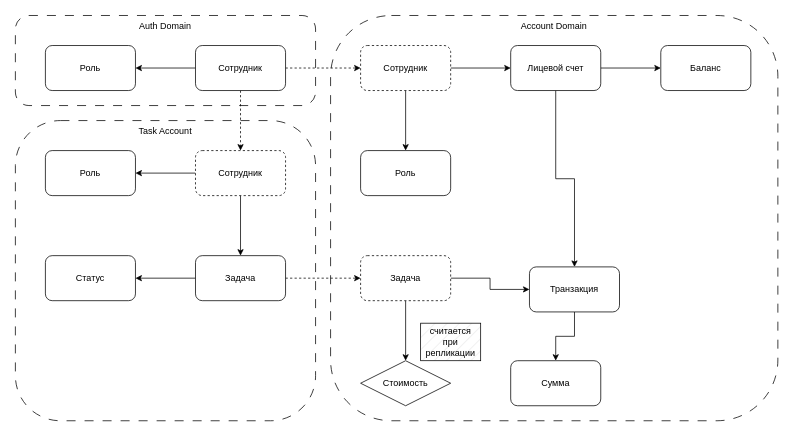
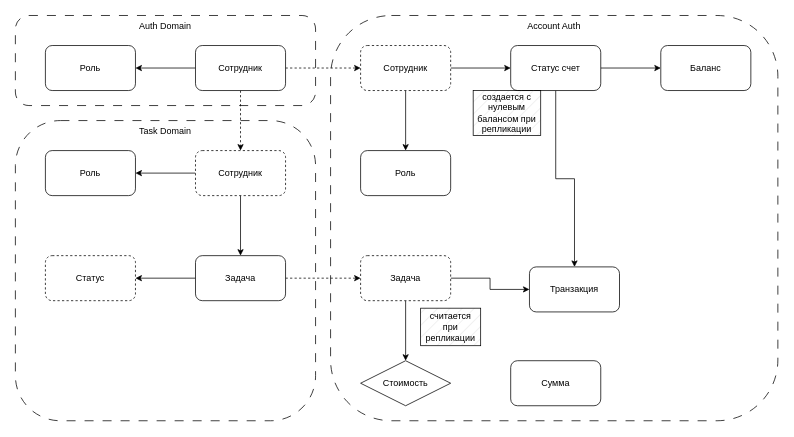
  <mxCell id="0" />
  <mxCell id="1" parent="0" />
  <mxCell id="2" value="Auth Domain" style="rounded=1;whiteSpace=wrap;html=1;fillColor=none;dashed=1;verticalAlign=top;dashPattern=12 12;" parent="1" vertex="1"><mxGeometry x="20" y="20" width="400" height="120" as="geometry" /></mxCell>
- <mxCell id="3" value="Task Account" style="rounded=1;whiteSpace=wrap;html=1;fillColor=none;dashed=1;verticalAlign=top;dashPattern=12 12;" parent="1" vertex="1"><mxGeometry x="20" y="160" width="400" height="400" as="geometry" /></mxCell>
- <mxCell id="4" value="Account Domain" style="rounded=1;whiteSpace=wrap;html=1;fillColor=none;dashed=1;verticalAlign=top;dashPattern=12 12;" parent="1" vertex="1"><mxGeometry x="440" y="20" width="596" height="540" as="geometry" /></mxCell>
+ <mxCell id="3" value="Task Domain" style="rounded=1;whiteSpace=wrap;html=1;fillColor=none;dashed=1;verticalAlign=top;dashPattern=12 12;" parent="1" vertex="1"><mxGeometry x="20" y="160" width="400" height="400" as="geometry" /></mxCell>
+ <mxCell id="4" value="Account Auth" style="rounded=1;whiteSpace=wrap;html=1;fillColor=none;dashed=1;verticalAlign=top;dashPattern=12 12;" parent="1" vertex="1"><mxGeometry x="440" y="20" width="596" height="540" as="geometry" /></mxCell>
  <mxCell id="5" style="edgeStyle=orthogonalEdgeStyle;rounded=0;orthogonalLoop=1;jettySize=auto;html=1;exitX=0;exitY=0.5;exitDx=0;exitDy=0;entryX=1;entryY=0.5;entryDx=0;entryDy=0;" parent="1" source="8" target="9" edge="1"><mxGeometry relative="1" as="geometry" /></mxCell>
  <mxCell id="6" style="edgeStyle=orthogonalEdgeStyle;rounded=0;orthogonalLoop=1;jettySize=auto;html=1;exitX=1;exitY=0.5;exitDx=0;exitDy=0;entryX=0;entryY=0.5;entryDx=0;entryDy=0;dashed=1;" parent="1" source="8" target="15" edge="1"><mxGeometry relative="1" as="geometry" /></mxCell>
  <mxCell id="7" style="edgeStyle=orthogonalEdgeStyle;rounded=0;orthogonalLoop=1;jettySize=auto;html=1;exitX=0.5;exitY=1;exitDx=0;exitDy=0;entryX=0.5;entryY=0;entryDx=0;entryDy=0;dashed=1;" parent="1" source="8" target="21" edge="1"><mxGeometry relative="1" as="geometry" /></mxCell>
  <mxCell id="8" value="Сотрудник" style="rounded=1;whiteSpace=wrap;html=1;" parent="1" vertex="1"><mxGeometry x="260" y="60" width="120" height="60" as="geometry" /></mxCell>
  <mxCell id="9" value="Роль" style="whiteSpace=wrap;html=1;rounded=1;" parent="1" vertex="1"><mxGeometry x="60" y="60" width="120" height="60" as="geometry" /></mxCell>
  <mxCell id="10" value="" style="edgeStyle=orthogonalEdgeStyle;rounded=0;orthogonalLoop=1;jettySize=auto;html=1;" edge="1" parent="1" source="12" target="28"><mxGeometry relative="1" as="geometry" /></mxCell>
  <mxCell id="11" value="" style="edgeStyle=orthogonalEdgeStyle;rounded=0;orthogonalLoop=1;jettySize=auto;html=1;" edge="1" parent="1" source="12" target="32"><mxGeometry relative="1" as="geometry" /></mxCell>
- <mxCell id="12" value="Лицевой счет" style="whiteSpace=wrap;html=1;rounded=1;" parent="1" vertex="1"><mxGeometry x="680" y="60" width="120" height="60" as="geometry" /></mxCell>
+ <mxCell id="12" value="Статус счет" style="whiteSpace=wrap;html=1;rounded=1;" parent="1" vertex="1"><mxGeometry x="680" y="60" width="120" height="60" as="geometry" /></mxCell>
  <mxCell id="13" value="" style="edgeStyle=orthogonalEdgeStyle;rounded=0;orthogonalLoop=1;jettySize=auto;html=1;" parent="1" source="15" target="12" edge="1"><mxGeometry relative="1" as="geometry" /></mxCell>
  <mxCell id="14" value="" style="edgeStyle=orthogonalEdgeStyle;rounded=0;orthogonalLoop=1;jettySize=auto;html=1;" edge="1" parent="1" source="15" target="31"><mxGeometry relative="1" as="geometry" /></mxCell>
  <mxCell id="15" value="Сотрудник" style="rounded=1;whiteSpace=wrap;html=1;dashed=1;" parent="1" vertex="1"><mxGeometry x="480" y="60" width="120" height="60" as="geometry" /></mxCell>
  <mxCell id="16" value="" style="edgeStyle=orthogonalEdgeStyle;rounded=0;orthogonalLoop=1;jettySize=auto;html=1;" parent="1" source="18" target="22" edge="1"><mxGeometry relative="1" as="geometry" /></mxCell>
  <mxCell id="17" style="edgeStyle=orthogonalEdgeStyle;rounded=0;orthogonalLoop=1;jettySize=auto;html=1;dashed=1;" edge="1" parent="1" source="18" target="25"><mxGeometry relative="1" as="geometry" /></mxCell>
  <mxCell id="18" value="Задача" style="rounded=1;whiteSpace=wrap;html=1;" parent="1" vertex="1"><mxGeometry x="260" y="340" width="120" height="60" as="geometry" /></mxCell>
  <mxCell id="19" style="edgeStyle=orthogonalEdgeStyle;rounded=0;orthogonalLoop=1;jettySize=auto;html=1;exitX=0.5;exitY=1;exitDx=0;exitDy=0;" parent="1" source="21" target="18" edge="1"><mxGeometry relative="1" as="geometry" /></mxCell>
  <mxCell id="20" value="" style="edgeStyle=orthogonalEdgeStyle;rounded=0;orthogonalLoop=1;jettySize=auto;html=1;" edge="1" parent="1" source="21" target="30"><mxGeometry relative="1" as="geometry" /></mxCell>
  <mxCell id="21" value="Сотрудник" style="rounded=1;whiteSpace=wrap;html=1;dashed=1;" parent="1" vertex="1"><mxGeometry x="260" y="200" width="120" height="60" as="geometry" /></mxCell>
- <mxCell id="22" value="Статус" style="whiteSpace=wrap;html=1;rounded=1;" parent="1" vertex="1"><mxGeometry x="60" y="340" width="120" height="60" as="geometry" /></mxCell>
+ <mxCell id="22" value="Статус" style="whiteSpace=wrap;html=1;rounded=1;dashed=1;" parent="1" vertex="1"><mxGeometry x="60" y="340" width="120" height="60" as="geometry" /></mxCell>
  <mxCell id="23" value="" style="edgeStyle=orthogonalEdgeStyle;rounded=0;orthogonalLoop=1;jettySize=auto;html=1;" edge="1" parent="1" source="25" target="26"><mxGeometry relative="1" as="geometry" /></mxCell>
  <mxCell id="24" style="edgeStyle=orthogonalEdgeStyle;rounded=0;orthogonalLoop=1;jettySize=auto;html=1;" edge="1" parent="1" source="25" target="28"><mxGeometry relative="1" as="geometry" /></mxCell>
  <mxCell id="25" value="Задача" style="rounded=1;whiteSpace=wrap;html=1;dashed=1;" vertex="1" parent="1"><mxGeometry x="480" y="340" width="120" height="60" as="geometry" /></mxCell>
  <mxCell id="26" value="Стоимость" style="rhombus;whiteSpace=wrap;html=1;" vertex="1" parent="1"><mxGeometry x="480" y="480" width="120" height="60" as="geometry" /></mxCell>
- <mxCell id="27" value="" style="edgeStyle=orthogonalEdgeStyle;rounded=0;orthogonalLoop=1;jettySize=auto;html=1;" edge="1" parent="1" source="28" target="29"><mxGeometry relative="1" as="geometry" /></mxCell>
  <mxCell id="28" value="Транзакция" style="whiteSpace=wrap;html=1;rounded=1;" vertex="1" parent="1"><mxGeometry x="705" y="355" width="120" height="60" as="geometry" /></mxCell>
  <mxCell id="29" value="Сумма" style="rounded=1;whiteSpace=wrap;html=1;" vertex="1" parent="1"><mxGeometry x="680" y="480" width="120" height="60" as="geometry" /></mxCell>
  <mxCell id="30" value="Роль" style="whiteSpace=wrap;html=1;rounded=1;" vertex="1" parent="1"><mxGeometry x="60" y="200" width="120" height="60" as="geometry" /></mxCell>
  <mxCell id="31" value="Роль" style="whiteSpace=wrap;html=1;rounded=1;" vertex="1" parent="1"><mxGeometry x="480" y="200" width="120" height="60" as="geometry" /></mxCell>
  <mxCell id="32" value="Баланс" style="whiteSpace=wrap;html=1;rounded=1;" vertex="1" parent="1"><mxGeometry x="880" y="60" width="120" height="60" as="geometry" /></mxCell>
- <mxCell id="34" value="считается при репликации" style="rounded=0;whiteSpace=wrap;html=1;fillStyle=hatch;fillColor=#E6E6E6;shadow=0;textShadow=0;glass=0;" vertex="1" parent="1"><mxGeometry x="560" y="430" width="80" height="50" as="geometry" /></mxCell>
+ <mxCell id="33" value="создается с нулевым балансом при репликации" style="rounded=0;whiteSpace=wrap;html=1;fillStyle=hatch;fillColor=#E6E6E6;" vertex="1" parent="1"><mxGeometry x="630" y="120" width="90" height="60" as="geometry" /></mxCell>
+ <mxCell id="34" value="считается при репликации" style="rounded=0;whiteSpace=wrap;html=1;fillStyle=hatch;fillColor=#E6E6E6;shadow=0;textShadow=0;glass=0;" vertex="1" parent="1"><mxGeometry x="560" y="410" width="80" height="50" as="geometry" /></mxCell>
